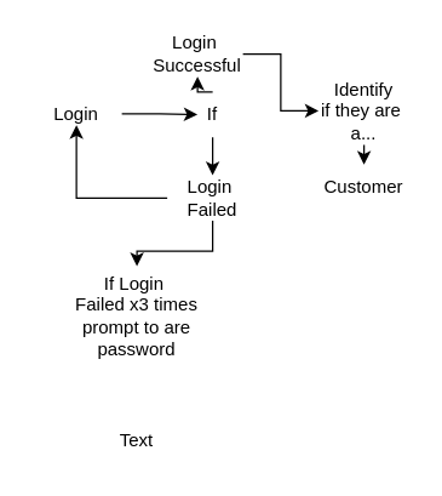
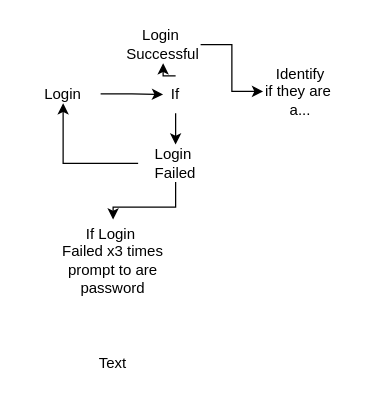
  <mxCell id="0" />
  <mxCell id="1" parent="0" />
  <mxCell id="2" style="edgeStyle=orthogonalEdgeStyle;rounded=0;orthogonalLoop=1;jettySize=auto;html=1;exitX=1;exitY=0.5;exitDx=0;exitDy=0;entryX=0;entryY=0.5;entryDx=0;entryDy=0;" parent="1" source="3" target="11" edge="1"><mxGeometry relative="1" as="geometry" /></mxCell>
  <mxCell id="3" value="Login" style="text;html=1;strokeColor=none;fillColor=none;align=center;verticalAlign=middle;whiteSpace=wrap;rounded=0;" parent="1" vertex="1"><mxGeometry x="20" y="67" width="60" height="15" as="geometry" /></mxCell>
  <mxCell id="4" style="edgeStyle=orthogonalEdgeStyle;rounded=0;orthogonalLoop=1;jettySize=auto;html=1;exitX=1;exitY=0.5;exitDx=0;exitDy=0;entryX=0;entryY=0.5;entryDx=0;entryDy=0;" parent="1" source="5" target="13" edge="1"><mxGeometry relative="1" as="geometry" /></mxCell>
  <mxCell id="5" value="Login&amp;nbsp;&lt;br&gt;Successful" style="text;html=1;strokeColor=none;fillColor=none;align=center;verticalAlign=middle;whiteSpace=wrap;rounded=0;" parent="1" vertex="1"><mxGeometry x="100" y="20" width="60" height="30" as="geometry" /></mxCell>
  <mxCell id="6" style="edgeStyle=orthogonalEdgeStyle;rounded=0;orthogonalLoop=1;jettySize=auto;html=1;exitX=0;exitY=0.5;exitDx=0;exitDy=0;entryX=0.5;entryY=1;entryDx=0;entryDy=0;" parent="1" source="8" target="3" edge="1"><mxGeometry relative="1" as="geometry" /></mxCell>
  <mxCell id="7" style="edgeStyle=orthogonalEdgeStyle;rounded=0;orthogonalLoop=1;jettySize=auto;html=1;exitX=0.5;exitY=1;exitDx=0;exitDy=0;" edge="1" parent="1" source="8" target="15"><mxGeometry relative="1" as="geometry" /></mxCell>
  <mxCell id="8" value="Login&amp;nbsp;&lt;br&gt;Failed" style="text;html=1;strokeColor=none;fillColor=none;align=center;verticalAlign=middle;whiteSpace=wrap;rounded=0;" parent="1" vertex="1"><mxGeometry x="110" y="115" width="60" height="30" as="geometry" /></mxCell>
  <mxCell id="9" style="edgeStyle=orthogonalEdgeStyle;rounded=0;orthogonalLoop=1;jettySize=auto;html=1;exitX=0.5;exitY=0;exitDx=0;exitDy=0;entryX=0.5;entryY=1;entryDx=0;entryDy=0;" parent="1" source="11" target="5" edge="1"><mxGeometry relative="1" as="geometry" /></mxCell>
  <mxCell id="10" style="edgeStyle=orthogonalEdgeStyle;rounded=0;orthogonalLoop=1;jettySize=auto;html=1;exitX=0.5;exitY=1;exitDx=0;exitDy=0;entryX=0.5;entryY=0;entryDx=0;entryDy=0;" parent="1" source="11" target="8" edge="1"><mxGeometry relative="1" as="geometry" /></mxCell>
  <mxCell id="11" value="If" style="text;html=1;strokeColor=none;fillColor=none;align=center;verticalAlign=middle;whiteSpace=wrap;rounded=0;" parent="1" vertex="1"><mxGeometry x="130" y="60" width="20" height="30" as="geometry" /></mxCell>
- <mxCell id="12" style="edgeStyle=orthogonalEdgeStyle;rounded=0;orthogonalLoop=1;jettySize=auto;html=1;exitX=0.5;exitY=1;exitDx=0;exitDy=0;entryX=0.5;entryY=0;entryDx=0;entryDy=0;" edge="1" parent="1" source="13" target="14"><mxGeometry relative="1" as="geometry" /></mxCell>
  <mxCell id="13" value="Identify&lt;br&gt;if they are&amp;nbsp; a..." style="text;html=1;strokeColor=none;fillColor=none;align=center;verticalAlign=middle;whiteSpace=wrap;rounded=0;" parent="1" vertex="1"><mxGeometry x="210" y="50" width="60" height="45" as="geometry" /></mxCell>
- <mxCell id="14" value="Customer" style="text;html=1;strokeColor=none;fillColor=none;align=center;verticalAlign=middle;whiteSpace=wrap;rounded=0;" vertex="1" parent="1"><mxGeometry x="210" y="108" width="60" height="30" as="geometry" /></mxCell>
  <mxCell id="15" value="If Login&amp;nbsp;&lt;br&gt;Failed x3 times prompt to are password" style="text;html=1;strokeColor=none;fillColor=none;align=center;verticalAlign=middle;whiteSpace=wrap;rounded=0;" vertex="1" parent="1"><mxGeometry x="40" y="175" width="100" height="65" as="geometry" /></mxCell>
  <mxCell id="16" value="Text" style="text;html=1;strokeColor=none;fillColor=none;align=center;verticalAlign=middle;whiteSpace=wrap;rounded=0;" vertex="1" parent="1"><mxGeometry x="60" y="275" width="60" height="30" as="geometry" /></mxCell>
